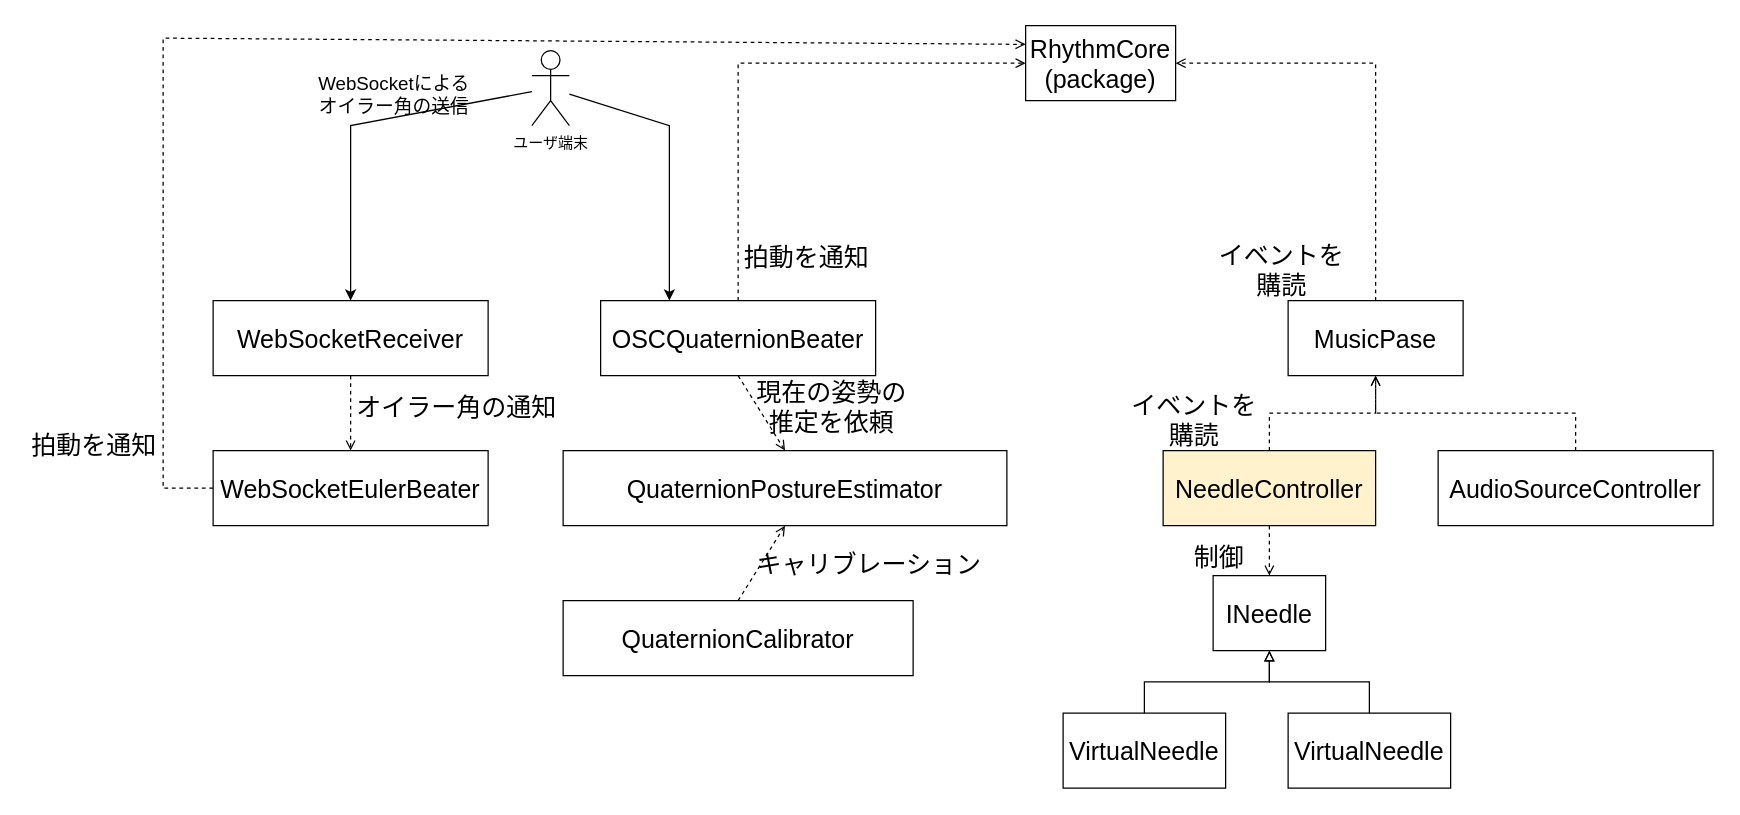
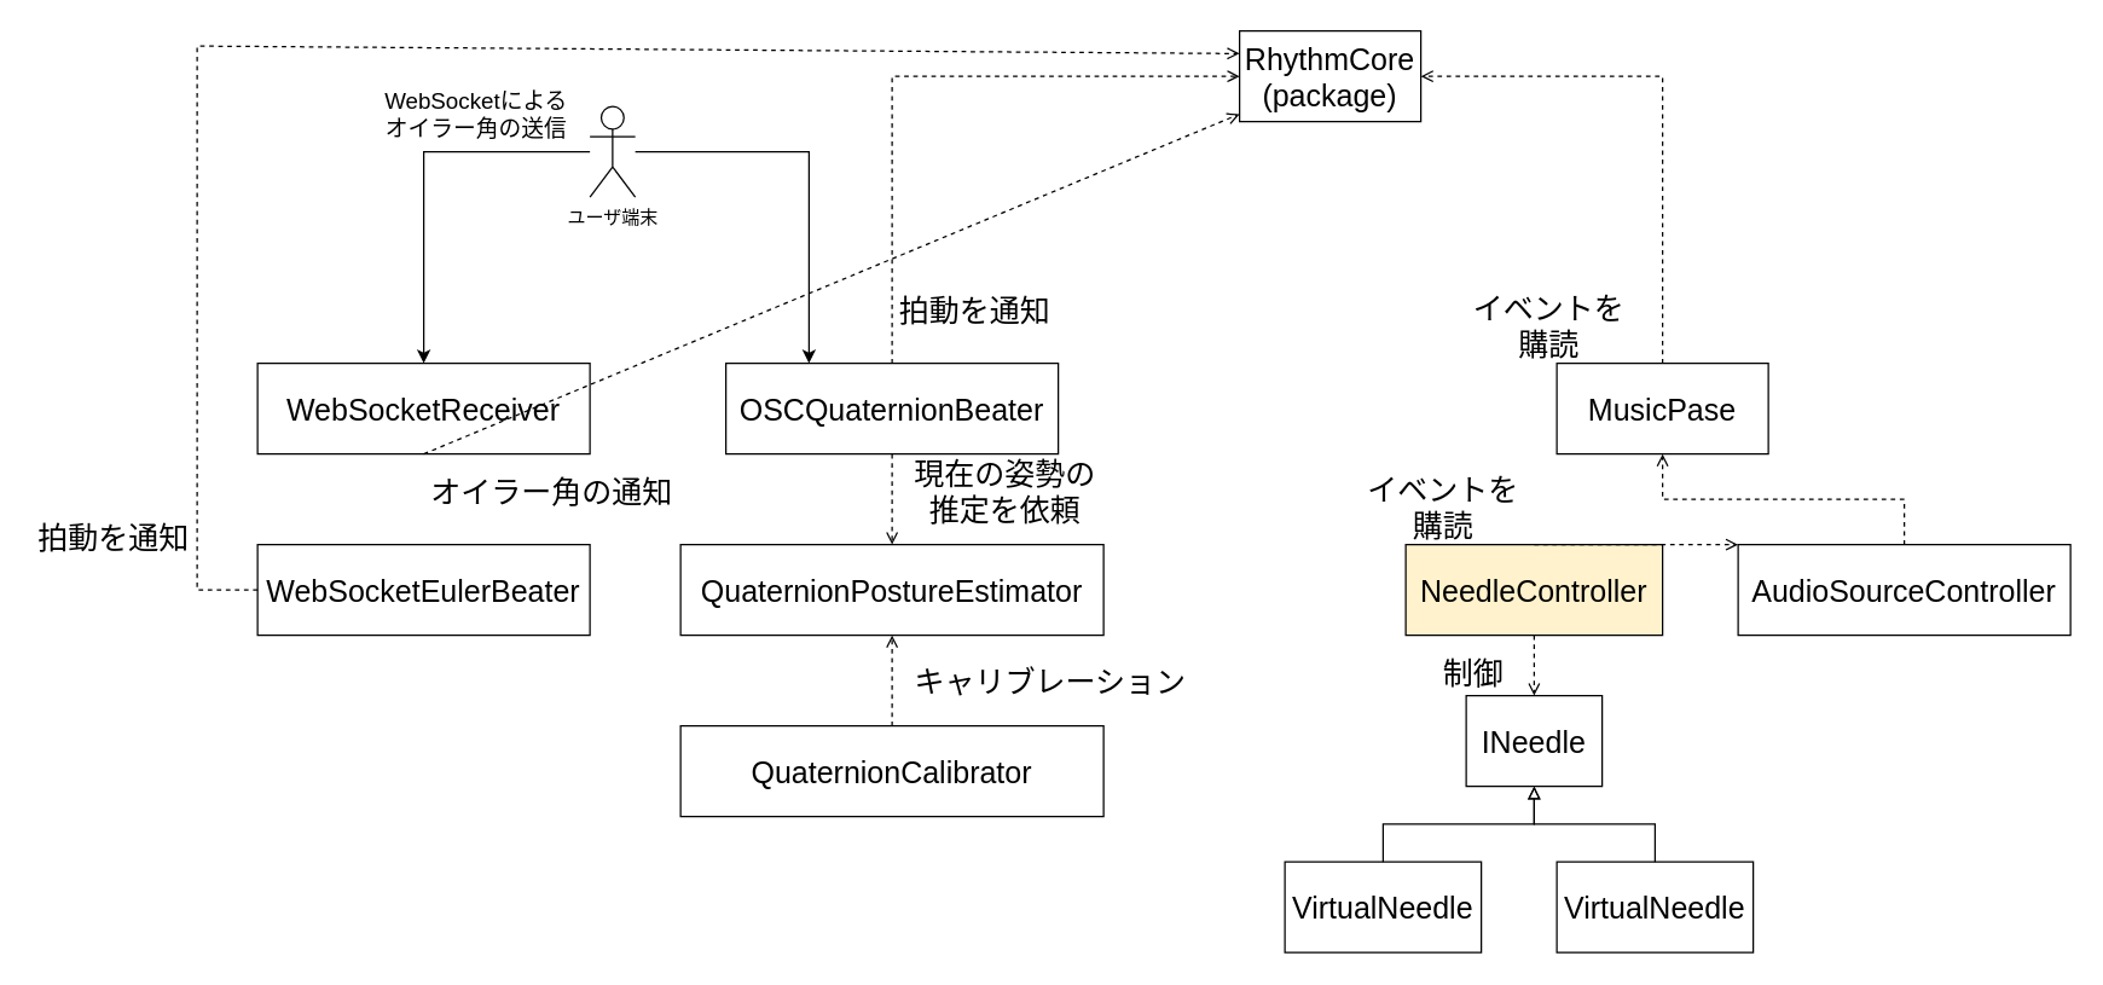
  <mxCell id="0" />
  <mxCell id="1" parent="0" />
  <mxCell id="2" value="RhythmCore&lt;br&gt;(package)" style="rounded=0;whiteSpace=wrap;html=1;fontSize=20;" parent="1" vertex="1"><mxGeometry x="820" y="20" width="120" height="60" as="geometry" /></mxCell>
  <mxCell id="3" value="OSCQuaternionBeater" style="rounded=0;whiteSpace=wrap;html=1;fontSize=20;" parent="1" vertex="1"><mxGeometry x="480" y="240" width="220" height="60" as="geometry" /></mxCell>
  <mxCell id="4" value="" style="endArrow=open;html=1;rounded=0;fontSize=20;exitX=0.5;exitY=0;exitDx=0;exitDy=0;entryX=0;entryY=0.5;entryDx=0;entryDy=0;dashed=1;endFill=0;" parent="1" source="3" target="2" edge="1"><mxGeometry width="50" height="50" relative="1" as="geometry"><mxPoint x="740" y="340" as="sourcePoint" /><mxPoint x="790" y="290" as="targetPoint" /><Array as="points"><mxPoint x="590" y="50" /></Array></mxGeometry></mxCell>
  <mxCell id="5" value="拍動を通知" style="text;html=1;strokeColor=none;fillColor=none;align=center;verticalAlign=middle;whiteSpace=wrap;rounded=0;fontSize=20;" parent="1" vertex="1"><mxGeometry x="590" y="190" width="110" height="30" as="geometry" /></mxCell>
- <mxCell id="6" value="QuaternionPostureEstimator" style="rounded=0;whiteSpace=wrap;html=1;fontSize=20;" parent="1" vertex="1"><mxGeometry x="450" y="360" width="355" height="60" as="geometry" /></mxCell>
+ <mxCell id="6" value="QuaternionPostureEstimator" style="rounded=0;whiteSpace=wrap;html=1;fontSize=20;" parent="1" vertex="1"><mxGeometry x="450" y="360" width="280" height="60" as="geometry" /></mxCell>
  <mxCell id="7" value="" style="endArrow=open;html=1;rounded=0;dashed=1;fontSize=20;exitX=0.5;exitY=1;exitDx=0;exitDy=0;entryX=0.5;entryY=0;entryDx=0;entryDy=0;endFill=0;" parent="1" source="3" target="6" edge="1"><mxGeometry width="50" height="50" relative="1" as="geometry"><mxPoint x="740" y="340" as="sourcePoint" /><mxPoint x="790" y="290" as="targetPoint" /></mxGeometry></mxCell>
  <mxCell id="8" value="QuaternionCalibrator" style="rounded=0;whiteSpace=wrap;html=1;fontSize=20;" parent="1" vertex="1"><mxGeometry x="450" y="480" width="280" height="60" as="geometry" /></mxCell>
  <mxCell id="9" value="" style="endArrow=open;html=1;rounded=0;dashed=1;fontSize=20;exitX=0.5;exitY=0;exitDx=0;exitDy=0;endFill=0;entryX=0.5;entryY=1;entryDx=0;entryDy=0;" parent="1" source="8" target="6" edge="1"><mxGeometry width="50" height="50" relative="1" as="geometry"><mxPoint x="600" y="310" as="sourcePoint" /><mxPoint x="640" y="450" as="targetPoint" /></mxGeometry></mxCell>
  <mxCell id="10" value="現在の姿勢の推定を依頼" style="text;html=1;strokeColor=none;fillColor=none;align=center;verticalAlign=middle;whiteSpace=wrap;rounded=0;fontSize=20;" parent="1" vertex="1"><mxGeometry x="600" y="310" width="130" height="30" as="geometry" /></mxCell>
  <mxCell id="11" value="キャリブレーション" style="text;html=1;strokeColor=none;fillColor=none;align=center;verticalAlign=middle;whiteSpace=wrap;rounded=0;fontSize=20;" parent="1" vertex="1"><mxGeometry x="600" y="434.5" width="190" height="30" as="geometry" /></mxCell>
  <mxCell id="12" value="MusicPase" style="rounded=0;whiteSpace=wrap;html=1;fontSize=20;" parent="1" vertex="1"><mxGeometry x="1030" y="240" width="140" height="60" as="geometry" /></mxCell>
  <mxCell id="13" value="" style="endArrow=open;html=1;rounded=0;dashed=1;fontSize=20;exitX=0.5;exitY=0;exitDx=0;exitDy=0;entryX=1;entryY=0.5;entryDx=0;entryDy=0;endFill=0;" parent="1" source="12" target="2" edge="1"><mxGeometry width="50" height="50" relative="1" as="geometry"><mxPoint x="600" y="310" as="sourcePoint" /><mxPoint x="600" y="370" as="targetPoint" /><Array as="points"><mxPoint x="1100" y="50" /></Array></mxGeometry></mxCell>
  <mxCell id="14" value="イベントを購読" style="text;html=1;strokeColor=none;fillColor=none;align=center;verticalAlign=middle;whiteSpace=wrap;rounded=0;fontSize=20;" parent="1" vertex="1"><mxGeometry x="970" y="200" width="110" height="30" as="geometry" /></mxCell>
  <mxCell id="15" value="NeedleController" style="rounded=0;whiteSpace=wrap;html=1;fontSize=20;fillColor=#fff2cc;" parent="1" vertex="1"><mxGeometry x="930" y="360" width="170" height="60" as="geometry" /></mxCell>
- <mxCell id="16" value="" style="endArrow=open;html=1;rounded=0;dashed=1;fontSize=20;exitX=0.5;exitY=0;exitDx=0;exitDy=0;endFill=0;entryX=0.5;entryY=1;entryDx=0;entryDy=0;edgeStyle=elbowEdgeStyle;elbow=vertical;" parent="1" source="15" target="12" edge="1"><mxGeometry width="50" height="50" relative="1" as="geometry"><mxPoint x="600" y="490" as="sourcePoint" /><mxPoint x="600" y="430" as="targetPoint" /></mxGeometry></mxCell>
+ <mxCell id="16" value="" style="endArrow=open;html=1;rounded=0;dashed=1;fontSize=20;exitX=0.5;exitY=0;exitDx=0;exitDy=0;endFill=0;edgeStyle=elbowEdgeStyle;elbow=vertical;" parent="1" source="15" target="24" edge="1"><mxGeometry width="50" height="50" relative="1" as="geometry"><mxPoint x="600" y="490" as="sourcePoint" /><mxPoint x="600" y="430" as="targetPoint" /></mxGeometry></mxCell>
  <mxCell id="17" value="VirtualNeedle" style="rounded=0;whiteSpace=wrap;html=1;fontSize=20;" parent="1" vertex="1"><mxGeometry x="850" y="570" width="130" height="60" as="geometry" /></mxCell>
  <mxCell id="18" value="VirtualNeedle" style="rounded=0;whiteSpace=wrap;html=1;fontSize=20;" parent="1" vertex="1"><mxGeometry x="1030" y="570" width="130" height="60" as="geometry" /></mxCell>
  <mxCell id="19" value="" style="endArrow=block;html=1;rounded=0;fontSize=20;endFill=0;entryX=0.5;entryY=1;entryDx=0;entryDy=0;edgeStyle=elbowEdgeStyle;elbow=vertical;exitX=0.5;exitY=0;exitDx=0;exitDy=0;" parent="1" source="17" target="21" edge="1"><mxGeometry width="50" height="50" relative="1" as="geometry"><mxPoint x="600" y="490" as="sourcePoint" /><mxPoint x="1010" y="530" as="targetPoint" /></mxGeometry></mxCell>
  <mxCell id="20" value="" style="endArrow=block;html=1;rounded=0;fontSize=20;endFill=0;entryX=0.5;entryY=1;entryDx=0;entryDy=0;edgeStyle=elbowEdgeStyle;elbow=vertical;exitX=0.5;exitY=0;exitDx=0;exitDy=0;" parent="1" source="18" target="21" edge="1"><mxGeometry width="50" height="50" relative="1" as="geometry"><mxPoint x="925" y="490" as="sourcePoint" /><mxPoint x="1010" y="530" as="targetPoint" /></mxGeometry></mxCell>
  <mxCell id="21" value="INeedle" style="rounded=0;whiteSpace=wrap;html=1;fontSize=20;" parent="1" vertex="1"><mxGeometry x="970" y="460" width="90" height="60" as="geometry" /></mxCell>
  <mxCell id="22" value="" style="endArrow=open;html=1;rounded=0;dashed=1;fontSize=20;exitX=0.5;exitY=1;exitDx=0;exitDy=0;endFill=0;entryX=0.5;entryY=0;entryDx=0;entryDy=0;" parent="1" source="15" target="21" edge="1"><mxGeometry width="50" height="50" relative="1" as="geometry"><mxPoint x="600" y="490" as="sourcePoint" /><mxPoint x="600" y="430" as="targetPoint" /></mxGeometry></mxCell>
  <mxCell id="23" value="制御" style="text;html=1;strokeColor=none;fillColor=none;align=center;verticalAlign=middle;whiteSpace=wrap;rounded=0;fontSize=20;" parent="1" vertex="1"><mxGeometry x="940" y="430" width="70" height="30" as="geometry" /></mxCell>
  <mxCell id="24" value="AudioSourceController" style="rounded=0;whiteSpace=wrap;html=1;fontSize=20;" parent="1" vertex="1"><mxGeometry x="1150" y="360" width="220" height="60" as="geometry" /></mxCell>
  <mxCell id="25" value="" style="endArrow=open;html=1;rounded=0;dashed=1;fontSize=20;exitX=0.5;exitY=0;exitDx=0;exitDy=0;endFill=0;edgeStyle=elbowEdgeStyle;elbow=vertical;entryX=0.5;entryY=1;entryDx=0;entryDy=0;" parent="1" source="24" target="12" edge="1"><mxGeometry width="50" height="50" relative="1" as="geometry"><mxPoint x="1025" y="370" as="sourcePoint" /><mxPoint x="1160" y="320" as="targetPoint" /></mxGeometry></mxCell>
  <mxCell id="26" value="イベントを購読" style="text;html=1;strokeColor=none;fillColor=none;align=center;verticalAlign=middle;whiteSpace=wrap;rounded=0;fontSize=20;" parent="1" vertex="1"><mxGeometry x="900" y="320" width="110" height="30" as="geometry" /></mxCell>
- <mxCell id="27" value="ユーザ端末" style="shape=umlActor;verticalLabelPosition=bottom;verticalAlign=top;html=1;outlineConnect=0;" vertex="1" parent="1"><mxGeometry x="425" y="40" width="30" height="60" as="geometry" /></mxCell>
+ <mxCell id="27" value="ユーザ端末" style="shape=umlActor;verticalLabelPosition=bottom;verticalAlign=top;html=1;outlineConnect=0;" vertex="1" parent="1"><mxGeometry x="390" y="70" width="30" height="60" as="geometry" /></mxCell>
  <mxCell id="28" value="" style="endArrow=classic;html=1;rounded=0;entryX=0.25;entryY=0;entryDx=0;entryDy=0;" edge="1" parent="1" source="27" target="3"><mxGeometry width="50" height="50" relative="1" as="geometry"><mxPoint x="360" y="260" as="sourcePoint" /><mxPoint x="410" y="210" as="targetPoint" /><Array as="points"><mxPoint x="535" y="100" /></Array></mxGeometry></mxCell>
  <mxCell id="29" value="WebSocketReceiver" style="rounded=0;whiteSpace=wrap;html=1;fontSize=20;" vertex="1" parent="1"><mxGeometry x="170" y="240" width="220" height="60" as="geometry" /></mxCell>
  <mxCell id="30" value="" style="endArrow=classic;html=1;rounded=0;entryX=0.5;entryY=0;entryDx=0;entryDy=0;" edge="1" parent="1" source="27" target="29"><mxGeometry width="50" height="50" relative="1" as="geometry"><mxPoint x="370" y="200" as="sourcePoint" /><mxPoint x="545" y="250" as="targetPoint" /><Array as="points"><mxPoint x="280" y="100" /></Array></mxGeometry></mxCell>
  <mxCell id="31" value="WebSocketによるオイラー角の送信" style="text;html=1;strokeColor=none;fillColor=none;align=center;verticalAlign=middle;whiteSpace=wrap;rounded=0;fontSize=15;" vertex="1" parent="1"><mxGeometry x="250" y="60" width="130" height="30" as="geometry" /></mxCell>
  <mxCell id="32" value="WebSocketEulerBeater" style="rounded=0;whiteSpace=wrap;html=1;fontSize=20;" vertex="1" parent="1"><mxGeometry x="170" y="360" width="220" height="60" as="geometry" /></mxCell>
- <mxCell id="33" value="" style="endArrow=open;html=1;rounded=0;dashed=1;fontSize=20;entryX=0.5;entryY=0;entryDx=0;entryDy=0;endFill=0;exitX=0.5;exitY=1;exitDx=0;exitDy=0;" edge="1" parent="1" source="29" target="32"><mxGeometry width="50" height="50" relative="1" as="geometry"><mxPoint x="290" y="320" as="sourcePoint" /><mxPoint x="600" y="370" as="targetPoint" /></mxGeometry></mxCell>
+ <mxCell id="33" value="" style="endArrow=open;html=1;rounded=0;dashed=1;fontSize=20;endFill=0;exitX=0.5;exitY=1;exitDx=0;exitDy=0;" edge="1" parent="1" source="29" target="2"><mxGeometry width="50" height="50" relative="1" as="geometry"><mxPoint x="290" y="320" as="sourcePoint" /><mxPoint x="600" y="370" as="targetPoint" /></mxGeometry></mxCell>
  <mxCell id="34" value="オイラー角の通知" style="text;html=1;strokeColor=none;fillColor=none;align=center;verticalAlign=middle;whiteSpace=wrap;rounded=0;fontSize=20;" vertex="1" parent="1"><mxGeometry x="280" y="310" width="170" height="30" as="geometry" /></mxCell>
  <mxCell id="35" value="" style="endArrow=open;html=1;rounded=0;dashed=1;fontSize=20;exitX=0;exitY=0.5;exitDx=0;exitDy=0;entryX=0;entryY=0.25;entryDx=0;entryDy=0;endFill=0;" edge="1" parent="1" source="32" target="2"><mxGeometry width="50" height="50" relative="1" as="geometry"><mxPoint x="600" y="310" as="sourcePoint" /><mxPoint x="600" y="370" as="targetPoint" /><Array as="points"><mxPoint x="130" y="390" /><mxPoint x="130" y="30" /></Array></mxGeometry></mxCell>
  <mxCell id="36" value="拍動を通知" style="text;html=1;strokeColor=none;fillColor=none;align=center;verticalAlign=middle;whiteSpace=wrap;rounded=0;fontSize=20;" vertex="1" parent="1"><mxGeometry x="20" y="340" width="110" height="30" as="geometry" /></mxCell>
